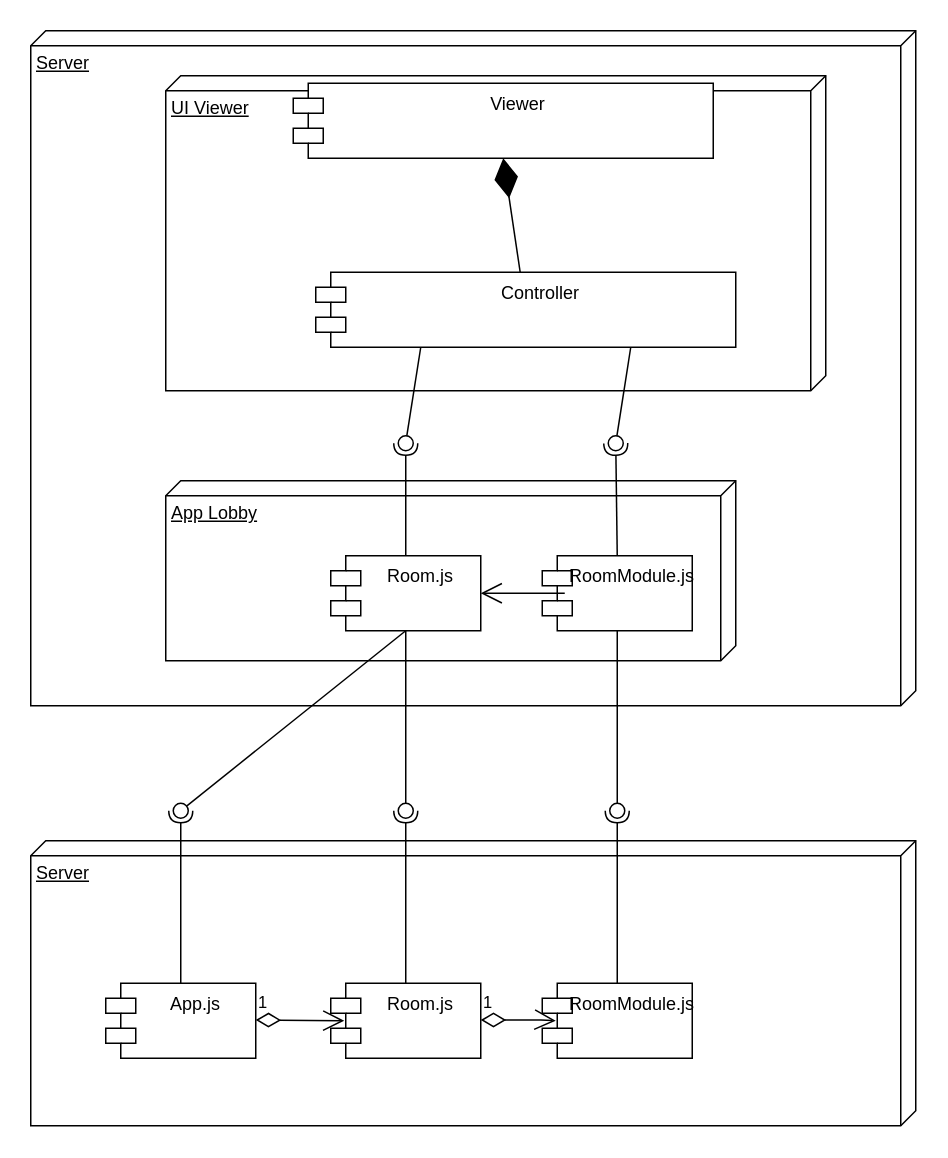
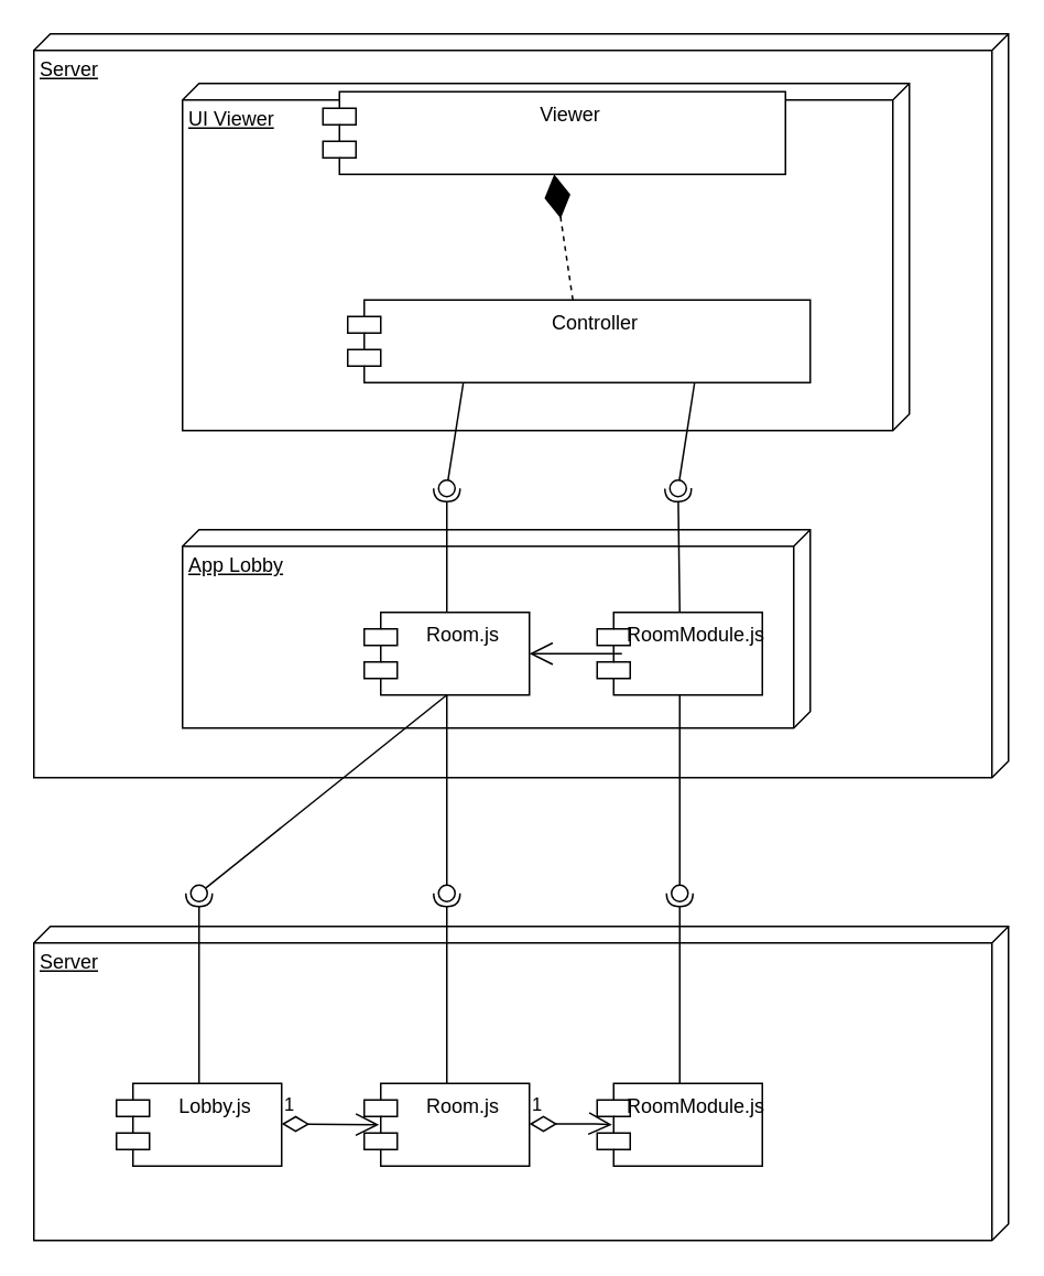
  <mxCell id="0" />
  <mxCell id="1" parent="0" />
  <mxCell id="2" value="Server&lt;br&gt;" style="verticalAlign=top;align=left;spacingTop=8;spacingLeft=2;spacingRight=12;shape=cube;size=10;direction=south;fontStyle=4;html=1;" vertex="1" parent="1"><mxGeometry x="20" y="560" width="590" height="190" as="geometry" /></mxCell>
- <mxCell id="3" value="App.js" style="shape=module;align=left;spacingLeft=20;align=center;verticalAlign=top;" vertex="1" parent="1"><mxGeometry x="70" y="655" width="100" height="50" as="geometry" /></mxCell>
+ <mxCell id="3" value="Lobby.js" style="shape=module;align=left;spacingLeft=20;align=center;verticalAlign=top;" vertex="1" parent="1"><mxGeometry x="70" y="655" width="100" height="50" as="geometry" /></mxCell>
  <mxCell id="4" value="RoomModule.js" style="shape=module;align=left;spacingLeft=20;align=center;verticalAlign=top;" vertex="1" parent="1"><mxGeometry x="361" y="655" width="100" height="50" as="geometry" /></mxCell>
  <mxCell id="5" value="Room.js&#10;" style="shape=module;align=left;spacingLeft=20;align=center;verticalAlign=top;" vertex="1" parent="1"><mxGeometry x="220" y="655" width="100" height="50" as="geometry" /></mxCell>
  <mxCell id="6" value="Server&lt;br&gt;" style="verticalAlign=top;align=left;spacingTop=8;spacingLeft=2;spacingRight=12;shape=cube;size=10;direction=south;fontStyle=4;html=1;" vertex="1" parent="1"><mxGeometry x="20" y="20" width="590" height="450" as="geometry" /></mxCell>
  <mxCell id="7" value="UI Viewer" style="verticalAlign=top;align=left;spacingTop=8;spacingLeft=2;spacingRight=12;shape=cube;size=10;direction=south;fontStyle=4;html=1;" vertex="1" parent="1"><mxGeometry x="110" y="50" width="440" height="210" as="geometry" /></mxCell>
  <mxCell id="8" value="App Lobby" style="verticalAlign=top;align=left;spacingTop=8;spacingLeft=2;spacingRight=12;shape=cube;size=10;direction=south;fontStyle=4;html=1;" vertex="1" parent="1"><mxGeometry x="110" y="320" width="380" height="120" as="geometry" /></mxCell>
  <mxCell id="9" value="Room.js&#10;" style="shape=module;align=left;spacingLeft=20;align=center;verticalAlign=top;" vertex="1" parent="1"><mxGeometry x="220" y="370" width="100" height="50" as="geometry" /></mxCell>
  <mxCell id="10" value="RoomModule.js" style="shape=module;align=left;spacingLeft=20;align=center;verticalAlign=top;" vertex="1" parent="1"><mxGeometry x="361" y="370" width="100" height="50" as="geometry" /></mxCell>
  <mxCell id="11" value="" style="rounded=0;orthogonalLoop=1;jettySize=auto;html=1;endArrow=none;endFill=0;sketch=0;sourcePerimeterSpacing=0;targetPerimeterSpacing=0;exitX=0.25;exitY=1;exitDx=0;exitDy=0;" edge="1" target="13" parent="1" source="14"><mxGeometry relative="1" as="geometry"><mxPoint x="220" y="455" as="sourcePoint" /></mxGeometry></mxCell>
  <mxCell id="12" value="" style="rounded=0;orthogonalLoop=1;jettySize=auto;html=1;endArrow=halfCircle;endFill=0;entryX=0.5;entryY=0.5;endSize=6;strokeWidth=1;sketch=0;exitX=0.5;exitY=0;exitDx=0;exitDy=0;" edge="1" target="13" parent="1" source="9"><mxGeometry relative="1" as="geometry"><mxPoint x="260" y="455" as="sourcePoint" /></mxGeometry></mxCell>
  <mxCell id="13" value="" style="ellipse;whiteSpace=wrap;html=1;align=center;aspect=fixed;resizable=0;points=[];outlineConnect=0;sketch=0;" vertex="1" parent="1"><mxGeometry x="265" y="290" width="10" height="10" as="geometry" /></mxCell>
  <mxCell id="14" value="Controller" style="shape=module;align=left;spacingLeft=20;align=center;verticalAlign=top;" vertex="1" parent="1"><mxGeometry x="210" y="181" width="280" height="50" as="geometry" /></mxCell>
  <mxCell id="15" value="" style="endArrow=open;endFill=1;endSize=12;html=1;rounded=0;exitX=0.15;exitY=0.5;exitDx=0;exitDy=0;exitPerimeter=0;entryX=1;entryY=0.5;entryDx=0;entryDy=0;" edge="1" parent="1" source="10" target="9"><mxGeometry width="160" relative="1" as="geometry"><mxPoint x="160" y="460" as="sourcePoint" /><mxPoint x="320" y="460" as="targetPoint" /></mxGeometry></mxCell>
  <mxCell id="16" value="" style="rounded=0;orthogonalLoop=1;jettySize=auto;html=1;endArrow=none;endFill=0;sketch=0;sourcePerimeterSpacing=0;targetPerimeterSpacing=0;exitX=0.75;exitY=1;exitDx=0;exitDy=0;" edge="1" target="18" parent="1" source="14"><mxGeometry relative="1" as="geometry"><mxPoint x="220" y="455" as="sourcePoint" /></mxGeometry></mxCell>
  <mxCell id="17" value="" style="rounded=0;orthogonalLoop=1;jettySize=auto;html=1;endArrow=halfCircle;endFill=0;entryX=0.5;entryY=0.5;endSize=6;strokeWidth=1;sketch=0;exitX=0.5;exitY=0;exitDx=0;exitDy=0;" edge="1" target="18" parent="1" source="10"><mxGeometry relative="1" as="geometry"><mxPoint x="260" y="455" as="sourcePoint" /></mxGeometry></mxCell>
  <mxCell id="18" value="" style="ellipse;whiteSpace=wrap;html=1;align=center;aspect=fixed;resizable=0;points=[];outlineConnect=0;sketch=0;" vertex="1" parent="1"><mxGeometry x="405" y="290" width="10" height="10" as="geometry" /></mxCell>
  <mxCell id="19" value="Viewer" style="shape=module;align=left;spacingLeft=20;align=center;verticalAlign=top;" vertex="1" parent="1"><mxGeometry x="195" y="55" width="280" height="50" as="geometry" /></mxCell>
- <mxCell id="20" value="" style="endArrow=diamondThin;endFill=1;endSize=24;html=1;rounded=0;entryX=0.5;entryY=1;entryDx=0;entryDy=0;" edge="1" parent="1" source="14" target="19"><mxGeometry width="160" relative="1" as="geometry"><mxPoint x="200" y="154.5" as="sourcePoint" /><mxPoint x="360" y="154.5" as="targetPoint" /></mxGeometry></mxCell>
+ <mxCell id="20" value="" style="endArrow=diamondThin;endFill=1;endSize=24;html=1;rounded=0;entryX=0.5;entryY=1;entryDx=0;entryDy=0;dashed=1;" edge="1" parent="1" source="14" target="19"><mxGeometry width="160" relative="1" as="geometry"><mxPoint x="200" y="154.5" as="sourcePoint" /><mxPoint x="360" y="154.5" as="targetPoint" /></mxGeometry></mxCell>
  <mxCell id="21" value="" style="rounded=0;orthogonalLoop=1;jettySize=auto;html=1;endArrow=none;endFill=0;sketch=0;sourcePerimeterSpacing=0;targetPerimeterSpacing=0;exitX=0.5;exitY=1;exitDx=0;exitDy=0;" edge="1" target="23" parent="1" source="9"><mxGeometry relative="1" as="geometry"><mxPoint x="300" y="475" as="sourcePoint" /></mxGeometry></mxCell>
  <mxCell id="22" value="" style="rounded=0;orthogonalLoop=1;jettySize=auto;html=1;endArrow=halfCircle;endFill=0;entryX=0.5;entryY=0.5;endSize=6;strokeWidth=1;sketch=0;exitX=0.5;exitY=0;exitDx=0;exitDy=0;" edge="1" target="23" parent="1" source="3"><mxGeometry relative="1" as="geometry"><mxPoint x="340" y="475" as="sourcePoint" /></mxGeometry></mxCell>
  <mxCell id="23" value="" style="ellipse;whiteSpace=wrap;html=1;align=center;aspect=fixed;resizable=0;points=[];outlineConnect=0;sketch=0;" vertex="1" parent="1"><mxGeometry x="115" y="535" width="10" height="10" as="geometry" /></mxCell>
  <mxCell id="24" value="" style="rounded=0;orthogonalLoop=1;jettySize=auto;html=1;endArrow=none;endFill=0;sketch=0;sourcePerimeterSpacing=0;targetPerimeterSpacing=0;" edge="1" target="26" parent="1"><mxGeometry relative="1" as="geometry"><mxPoint x="270" y="420" as="sourcePoint" /></mxGeometry></mxCell>
  <mxCell id="25" value="" style="rounded=0;orthogonalLoop=1;jettySize=auto;html=1;endArrow=halfCircle;endFill=0;entryX=0.5;entryY=0.5;endSize=6;strokeWidth=1;sketch=0;exitX=0.5;exitY=0;exitDx=0;exitDy=0;" edge="1" target="26" parent="1" source="5"><mxGeometry relative="1" as="geometry"><mxPoint x="340" y="475" as="sourcePoint" /></mxGeometry></mxCell>
  <mxCell id="26" value="" style="ellipse;whiteSpace=wrap;html=1;align=center;aspect=fixed;resizable=0;points=[];outlineConnect=0;sketch=0;" vertex="1" parent="1"><mxGeometry x="265" y="535" width="10" height="10" as="geometry" /></mxCell>
  <mxCell id="27" value="" style="rounded=0;orthogonalLoop=1;jettySize=auto;html=1;endArrow=none;endFill=0;sketch=0;sourcePerimeterSpacing=0;targetPerimeterSpacing=0;exitX=0.5;exitY=1;exitDx=0;exitDy=0;" edge="1" target="29" parent="1" source="10"><mxGeometry relative="1" as="geometry"><mxPoint x="300" y="475" as="sourcePoint" /></mxGeometry></mxCell>
  <mxCell id="28" value="" style="rounded=0;orthogonalLoop=1;jettySize=auto;html=1;endArrow=halfCircle;endFill=0;entryX=0.5;entryY=0.5;endSize=6;strokeWidth=1;sketch=0;exitX=0.5;exitY=0;exitDx=0;exitDy=0;" edge="1" target="29" parent="1" source="4"><mxGeometry relative="1" as="geometry"><mxPoint x="340" y="475" as="sourcePoint" /></mxGeometry></mxCell>
  <mxCell id="29" value="" style="ellipse;whiteSpace=wrap;html=1;align=center;aspect=fixed;resizable=0;points=[];outlineConnect=0;sketch=0;" vertex="1" parent="1"><mxGeometry x="406" y="535" width="10" height="10" as="geometry" /></mxCell>
  <mxCell id="30" value="1" style="endArrow=open;html=1;endSize=12;startArrow=diamondThin;startSize=14;startFill=0;edgeStyle=orthogonalEdgeStyle;align=left;verticalAlign=bottom;rounded=0;" edge="1" parent="1"><mxGeometry x="-1" y="3" relative="1" as="geometry"><mxPoint x="320" y="679.5" as="sourcePoint" /><mxPoint x="370" y="680" as="targetPoint" /><Array as="points"><mxPoint x="360" y="680" /><mxPoint x="360" y="680" /></Array></mxGeometry></mxCell>
  <mxCell id="31" value="1" style="endArrow=open;html=1;endSize=12;startArrow=diamondThin;startSize=14;startFill=0;edgeStyle=orthogonalEdgeStyle;align=left;verticalAlign=bottom;rounded=0;entryX=0.09;entryY=0.5;entryDx=0;entryDy=0;entryPerimeter=0;" edge="1" parent="1" target="5"><mxGeometry x="-1" y="3" relative="1" as="geometry"><mxPoint x="170" y="679.5" as="sourcePoint" /><mxPoint x="330" y="679.5" as="targetPoint" /></mxGeometry></mxCell>
